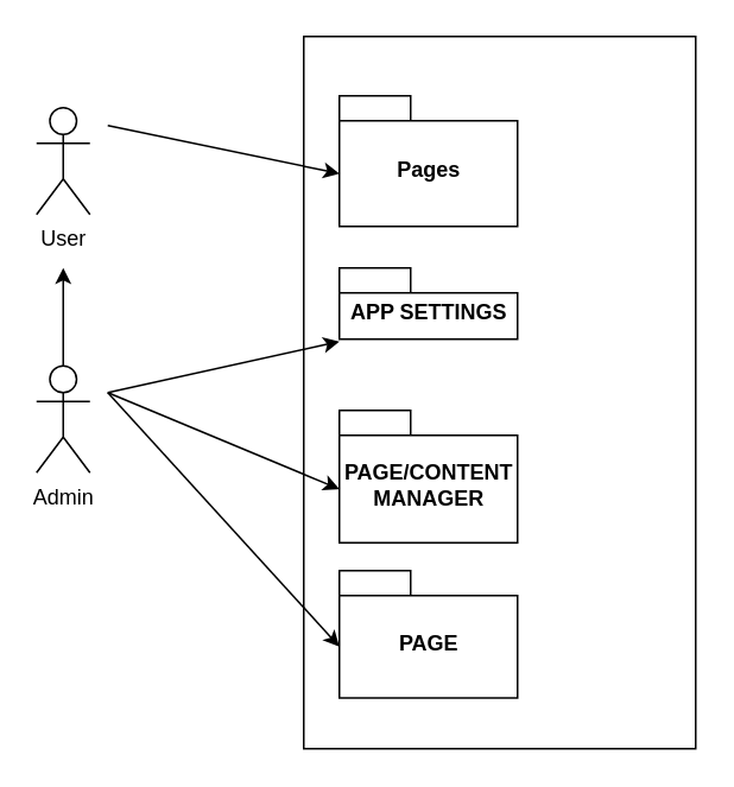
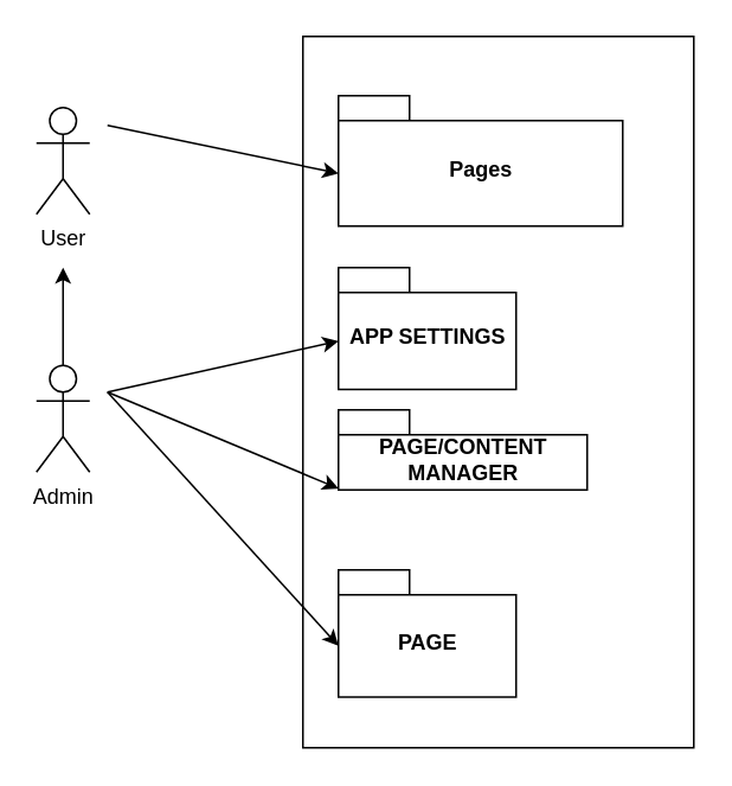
  <mxCell id="0" style=";html=1;" />
  <mxCell id="1" style=";html=1;" parent="0" />
  <mxCell id="2" value="" style="html=1;noLabel=1;fontColor=none;labelBackgroundColor=#66B2FF;labelBorderColor=none;" vertex="1" parent="1"><mxGeometry x="170" y="20" width="220" height="400" as="geometry" /></mxCell>
  <mxCell id="3" value="&lt;div&gt;User&lt;/div&gt;&lt;div&gt;&lt;br&gt;&lt;/div&gt;" style="shape=umlActor;verticalLabelPosition=bottom;verticalAlign=top;html=1;outlineConnect=0;" vertex="1" parent="1"><mxGeometry x="20" y="60" width="30" height="60" as="geometry" /></mxCell>
  <mxCell id="4" style="edgeStyle=orthogonalEdgeStyle;rounded=0;orthogonalLoop=1;jettySize=auto;html=1;" edge="1" parent="1" source="5"><mxGeometry relative="1" as="geometry"><mxPoint x="35" y="150" as="targetPoint" /></mxGeometry></mxCell>
  <mxCell id="5" value="&lt;div&gt;Admin&lt;/div&gt;&lt;div&gt;&lt;br&gt;&lt;/div&gt;" style="shape=umlActor;verticalLabelPosition=bottom;verticalAlign=top;html=1;outlineConnect=0;" vertex="1" parent="1"><mxGeometry x="20" y="205.01" width="30" height="60" as="geometry" /></mxCell>
- <mxCell id="6" value="Pages " style="shape=folder;fontStyle=1;spacingTop=10;tabWidth=40;tabHeight=14;tabPosition=left;html=1;" vertex="1" parent="1"><mxGeometry x="190" y="53.33" width="100" height="73.34" as="geometry" /></mxCell>
- <mxCell id="7" value="PAGE/CONTENT&lt;br&gt;MANAGER" style="shape=folder;fontStyle=1;spacingTop=10;tabWidth=40;tabHeight=14;tabPosition=left;html=1;" vertex="1" parent="1"><mxGeometry x="190" y="230" width="100" height="74.41" as="geometry" /></mxCell>
- <mxCell id="8" value="APP SETTINGS" style="shape=folder;fontStyle=1;spacingTop=10;tabWidth=40;tabHeight=14;tabPosition=left;html=1;" vertex="1" parent="1"><mxGeometry x="190" y="150" width="100" height="40" as="geometry" /></mxCell>
+ <mxCell id="6" value="Pages " style="shape=folder;fontStyle=1;spacingTop=10;tabWidth=40;tabHeight=14;tabPosition=left;html=1;" vertex="1" parent="1"><mxGeometry x="190" y="53.33" width="160" height="73.34" as="geometry" /></mxCell>
+ <mxCell id="7" value="PAGE/CONTENT&lt;br&gt;MANAGER" style="shape=folder;fontStyle=1;spacingTop=10;tabWidth=40;tabHeight=14;tabPosition=left;html=1;" vertex="1" parent="1"><mxGeometry x="190" y="230" width="140" height="45" as="geometry" /></mxCell>
+ <mxCell id="8" value="APP SETTINGS" style="shape=folder;fontStyle=1;spacingTop=10;tabWidth=40;tabHeight=14;tabPosition=left;html=1;" vertex="1" parent="1"><mxGeometry x="190" y="150" width="100" height="68.57" as="geometry" /></mxCell>
  <mxCell id="9" value="PAGE" style="shape=folder;fontStyle=1;spacingTop=10;tabWidth=40;tabHeight=14;tabPosition=left;html=1;" vertex="1" parent="1"><mxGeometry x="190" y="320" width="100" height="71.43" as="geometry" /></mxCell>
  <mxCell id="10" value="" style="endArrow=classic;html=1;entryX=0;entryY=0;entryDx=0;entryDy=42.715;entryPerimeter=0;" edge="1" parent="1" target="9"><mxGeometry width="50" height="50" relative="1" as="geometry"><mxPoint x="60" y="220" as="sourcePoint" /><mxPoint x="340" y="250" as="targetPoint" /></mxGeometry></mxCell>
  <mxCell id="11" value="" style="endArrow=classic;html=1;entryX=0;entryY=0;entryDx=0;entryDy=44.205;entryPerimeter=0;" edge="1" parent="1" target="7"><mxGeometry width="50" height="50" relative="1" as="geometry"><mxPoint x="60" y="220" as="sourcePoint" /><mxPoint x="190" y="344.715" as="targetPoint" /></mxGeometry></mxCell>
  <mxCell id="12" value="" style="endArrow=classic;html=1;entryX=0;entryY=0;entryDx=0;entryDy=41.285;entryPerimeter=0;" edge="1" parent="1" target="8"><mxGeometry width="50" height="50" relative="1" as="geometry"><mxPoint x="60" y="220" as="sourcePoint" /><mxPoint x="200" y="354.715" as="targetPoint" /></mxGeometry></mxCell>
  <mxCell id="13" value="" style="endArrow=classic;html=1;entryX=0;entryY=0;entryDx=0;entryDy=43.67;entryPerimeter=0;" edge="1" parent="1" target="6"><mxGeometry width="50" height="50" relative="1" as="geometry"><mxPoint x="60" y="70" as="sourcePoint" /><mxPoint x="340" y="230" as="targetPoint" /></mxGeometry></mxCell>
